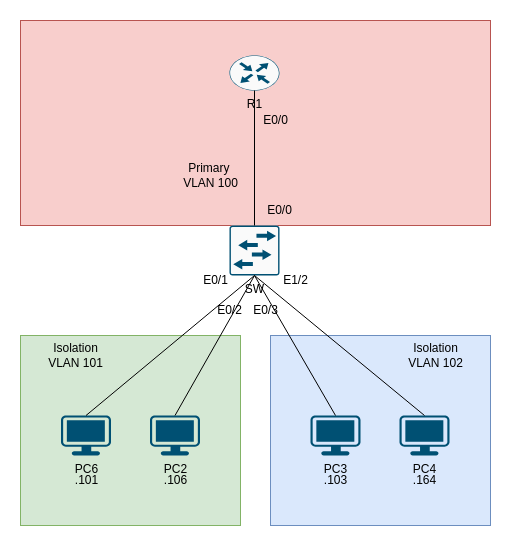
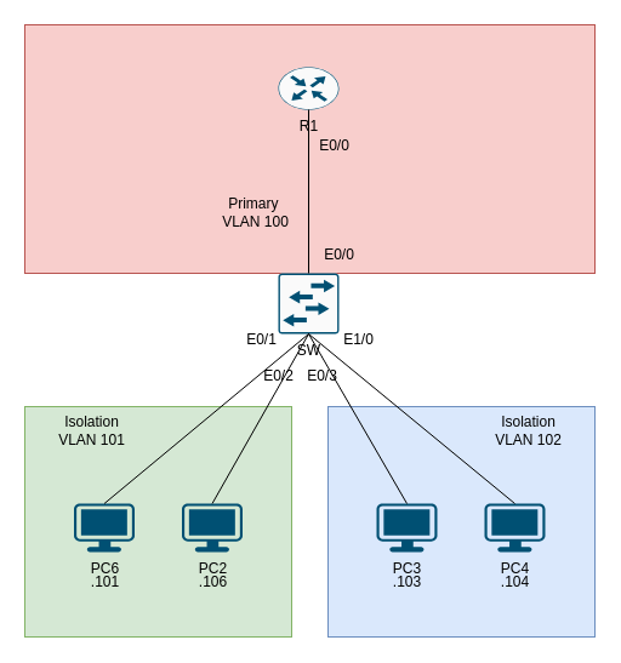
  <mxCell id="0" />
  <mxCell id="1" parent="0" />
  <mxCell id="2" value="" style="rounded=0;whiteSpace=wrap;html=1;fillColor=#f8cecc;strokeColor=#b85450;" vertex="1" parent="1"><mxGeometry x="20" y="20" width="470" height="205" as="geometry" /></mxCell>
  <mxCell id="3" value="" style="rounded=0;whiteSpace=wrap;html=1;fillColor=#dae8fc;strokeColor=#6c8ebf;" parent="1" vertex="1"><mxGeometry x="270" y="335" width="220" height="190" as="geometry" /></mxCell>
  <mxCell id="4" value="" style="rounded=0;whiteSpace=wrap;html=1;fillColor=#d5e8d4;strokeColor=#82b366;" parent="1" vertex="1"><mxGeometry x="20" y="335" width="220" height="190" as="geometry" /></mxCell>
  <mxCell id="5" value="R1" style="sketch=0;points=[[0.5,0,0],[1,0.5,0],[0.5,1,0],[0,0.5,0],[0.145,0.145,0],[0.856,0.145,0],[0.855,0.856,0],[0.145,0.855,0]];verticalLabelPosition=bottom;html=1;verticalAlign=top;aspect=fixed;align=center;pointerEvents=1;shape=mxgraph.cisco19.rect;prIcon=router;fillColor=#FAFAFA;strokeColor=#005073;" parent="1" vertex="1"><mxGeometry x="229" y="55" width="50" height="35" as="geometry" /></mxCell>
  <mxCell id="6" value="SW" style="sketch=0;points=[[0.015,0.015,0],[0.985,0.015,0],[0.985,0.985,0],[0.015,0.985,0],[0.25,0,0],[0.5,0,0],[0.75,0,0],[1,0.25,0],[1,0.5,0],[1,0.75,0],[0.75,1,0],[0.5,1,0],[0.25,1,0],[0,0.75,0],[0,0.5,0],[0,0.25,0]];verticalLabelPosition=bottom;html=1;verticalAlign=top;aspect=fixed;align=center;pointerEvents=1;shape=mxgraph.cisco19.rect;prIcon=l2_switch;fillColor=#FAFAFA;strokeColor=#005073;" parent="1" vertex="1"><mxGeometry x="229" y="225" width="50" height="50" as="geometry" /></mxCell>
  <mxCell id="7" value="PC6" style="points=[[0.03,0.03,0],[0.5,0,0],[0.97,0.03,0],[1,0.4,0],[0.97,0.745,0],[0.5,1,0],[0.03,0.745,0],[0,0.4,0]];verticalLabelPosition=bottom;sketch=0;html=1;verticalAlign=top;aspect=fixed;align=center;pointerEvents=1;shape=mxgraph.cisco19.workstation;fillColor=#005073;strokeColor=none;" parent="1" vertex="1"><mxGeometry x="60.5" y="415" width="50" height="40" as="geometry" /></mxCell>
  <mxCell id="8" value="PC2" style="points=[[0.03,0.03,0],[0.5,0,0],[0.97,0.03,0],[1,0.4,0],[0.97,0.745,0],[0.5,1,0],[0.03,0.745,0],[0,0.4,0]];verticalLabelPosition=bottom;sketch=0;html=1;verticalAlign=top;aspect=fixed;align=center;pointerEvents=1;shape=mxgraph.cisco19.workstation;fillColor=#005073;strokeColor=none;" parent="1" vertex="1"><mxGeometry x="149.5" y="415" width="50" height="40" as="geometry" /></mxCell>
  <mxCell id="9" value="PC3" style="points=[[0.03,0.03,0],[0.5,0,0],[0.97,0.03,0],[1,0.4,0],[0.97,0.745,0],[0.5,1,0],[0.03,0.745,0],[0,0.4,0]];verticalLabelPosition=bottom;sketch=0;html=1;verticalAlign=top;aspect=fixed;align=center;pointerEvents=1;shape=mxgraph.cisco19.workstation;fillColor=#005073;strokeColor=none;" parent="1" vertex="1"><mxGeometry x="310" y="415" width="50" height="40" as="geometry" /></mxCell>
  <mxCell id="10" value="PC4" style="points=[[0.03,0.03,0],[0.5,0,0],[0.97,0.03,0],[1,0.4,0],[0.97,0.745,0],[0.5,1,0],[0.03,0.745,0],[0,0.4,0]];verticalLabelPosition=bottom;sketch=0;html=1;verticalAlign=top;aspect=fixed;align=center;pointerEvents=1;shape=mxgraph.cisco19.workstation;fillColor=#005073;strokeColor=none;" parent="1" vertex="1"><mxGeometry x="399" y="415" width="50" height="40" as="geometry" /></mxCell>
  <mxCell id="11" value="" style="endArrow=none;html=1;rounded=0;entryX=0.5;entryY=1;entryDx=0;entryDy=0;entryPerimeter=0;exitX=0.5;exitY=0;exitDx=0;exitDy=0;exitPerimeter=0;" parent="1" source="6" target="5" edge="1"><mxGeometry width="50" height="50" relative="1" as="geometry"><mxPoint x="226" y="235" as="sourcePoint" /><mxPoint x="276" y="185" as="targetPoint" /></mxGeometry></mxCell>
  <mxCell id="12" value="" style="endArrow=none;html=1;rounded=0;entryX=0.5;entryY=1;entryDx=0;entryDy=0;entryPerimeter=0;exitX=0.5;exitY=0;exitDx=0;exitDy=0;exitPerimeter=0;" parent="1" source="7" target="6" edge="1"><mxGeometry width="50" height="50" relative="1" as="geometry"><mxPoint x="230" y="235" as="sourcePoint" /><mxPoint x="280" y="185" as="targetPoint" /></mxGeometry></mxCell>
  <mxCell id="13" value="" style="endArrow=none;html=1;rounded=0;entryX=0.5;entryY=1;entryDx=0;entryDy=0;entryPerimeter=0;exitX=0.5;exitY=0;exitDx=0;exitDy=0;exitPerimeter=0;" parent="1" source="8" target="6" edge="1"><mxGeometry width="50" height="50" relative="1" as="geometry"><mxPoint x="240" y="245" as="sourcePoint" /><mxPoint x="290" y="195" as="targetPoint" /></mxGeometry></mxCell>
  <mxCell id="14" value="" style="endArrow=none;html=1;rounded=0;entryX=0.5;entryY=0;entryDx=0;entryDy=0;entryPerimeter=0;exitX=0.5;exitY=1;exitDx=0;exitDy=0;exitPerimeter=0;" parent="1" source="6" target="10" edge="1"><mxGeometry width="50" height="50" relative="1" as="geometry"><mxPoint x="250" y="255" as="sourcePoint" /><mxPoint x="300" y="205" as="targetPoint" /></mxGeometry></mxCell>
  <mxCell id="15" value="" style="endArrow=none;html=1;rounded=0;entryX=0.5;entryY=0;entryDx=0;entryDy=0;entryPerimeter=0;exitX=0.5;exitY=1;exitDx=0;exitDy=0;exitPerimeter=0;" parent="1" source="6" target="9" edge="1"><mxGeometry width="50" height="50" relative="1" as="geometry"><mxPoint x="260" y="275" as="sourcePoint" /><mxPoint x="310" y="215" as="targetPoint" /></mxGeometry></mxCell>
  <mxCell id="16" value="Isolation&lt;div&gt;VLAN 101&lt;/div&gt;" style="text;html=1;align=center;verticalAlign=middle;resizable=0;points=[];autosize=1;strokeColor=none;fillColor=none;" parent="1" vertex="1"><mxGeometry x="35" y="335" width="80" height="40" as="geometry" /></mxCell>
  <mxCell id="17" value="Isolation&lt;div&gt;VLAN 102&lt;/div&gt;" style="text;html=1;align=center;verticalAlign=middle;resizable=0;points=[];autosize=1;strokeColor=none;fillColor=none;" parent="1" vertex="1"><mxGeometry x="395" y="335" width="80" height="40" as="geometry" /></mxCell>
  <mxCell id="18" value=".101" style="text;html=1;align=center;verticalAlign=middle;resizable=0;points=[];autosize=1;strokeColor=none;fillColor=none;" parent="1" vertex="1"><mxGeometry x="60.5" y="465" width="50" height="30" as="geometry" /></mxCell>
  <mxCell id="19" value=".103" style="text;html=1;align=center;verticalAlign=middle;resizable=0;points=[];autosize=1;strokeColor=none;fillColor=none;" parent="1" vertex="1"><mxGeometry x="310" y="465" width="50" height="30" as="geometry" /></mxCell>
  <mxCell id="20" value=".106" style="text;html=1;align=center;verticalAlign=middle;resizable=0;points=[];autosize=1;strokeColor=none;fillColor=none;" parent="1" vertex="1"><mxGeometry x="149.5" y="465" width="50" height="30" as="geometry" /></mxCell>
- <mxCell id="21" value=".164" style="text;html=1;align=center;verticalAlign=middle;resizable=0;points=[];autosize=1;strokeColor=none;fillColor=none;" parent="1" vertex="1"><mxGeometry x="399" y="465" width="50" height="30" as="geometry" /></mxCell>
+ <mxCell id="21" value=".104" style="text;html=1;align=center;verticalAlign=middle;resizable=0;points=[];autosize=1;strokeColor=none;fillColor=none;" parent="1" vertex="1"><mxGeometry x="399" y="465" width="50" height="30" as="geometry" /></mxCell>
  <mxCell id="22" value="E0/0" style="text;html=1;align=center;verticalAlign=middle;resizable=0;points=[];autosize=1;strokeColor=none;fillColor=none;" parent="1" vertex="1"><mxGeometry x="250" y="105" width="50" height="30" as="geometry" /></mxCell>
  <mxCell id="23" value="E0/0" style="text;html=1;align=center;verticalAlign=middle;resizable=0;points=[];autosize=1;strokeColor=none;fillColor=none;" parent="1" vertex="1"><mxGeometry x="254" y="195" width="50" height="30" as="geometry" /></mxCell>
  <mxCell id="24" value="E0/1" style="text;html=1;align=center;verticalAlign=middle;resizable=0;points=[];autosize=1;strokeColor=none;fillColor=none;" parent="1" vertex="1"><mxGeometry x="190" y="265" width="50" height="30" as="geometry" /></mxCell>
- <mxCell id="25" value="E1/2" style="text;html=1;align=center;verticalAlign=middle;resizable=0;points=[];autosize=1;strokeColor=none;fillColor=none;" parent="1" vertex="1"><mxGeometry x="270" y="265" width="50" height="30" as="geometry" /></mxCell>
+ <mxCell id="25" value="E1/0" style="text;html=1;align=center;verticalAlign=middle;resizable=0;points=[];autosize=1;strokeColor=none;fillColor=none;" parent="1" vertex="1"><mxGeometry x="270" y="265" width="50" height="30" as="geometry" /></mxCell>
  <mxCell id="26" value="E0/2" style="text;html=1;align=center;verticalAlign=middle;resizable=0;points=[];autosize=1;strokeColor=none;fillColor=none;" parent="1" vertex="1"><mxGeometry x="204" y="295" width="50" height="30" as="geometry" /></mxCell>
  <mxCell id="27" value="E0/3" style="text;html=1;align=center;verticalAlign=middle;resizable=0;points=[];autosize=1;strokeColor=none;fillColor=none;" parent="1" vertex="1"><mxGeometry x="240" y="295" width="50" height="30" as="geometry" /></mxCell>
  <mxCell id="28" value="Primary&amp;nbsp;&lt;div&gt;VLAN 100&lt;/div&gt;" style="text;html=1;align=center;verticalAlign=middle;resizable=0;points=[];autosize=1;strokeColor=none;fillColor=none;" vertex="1" parent="1"><mxGeometry x="170" y="155" width="80" height="40" as="geometry" /></mxCell>
